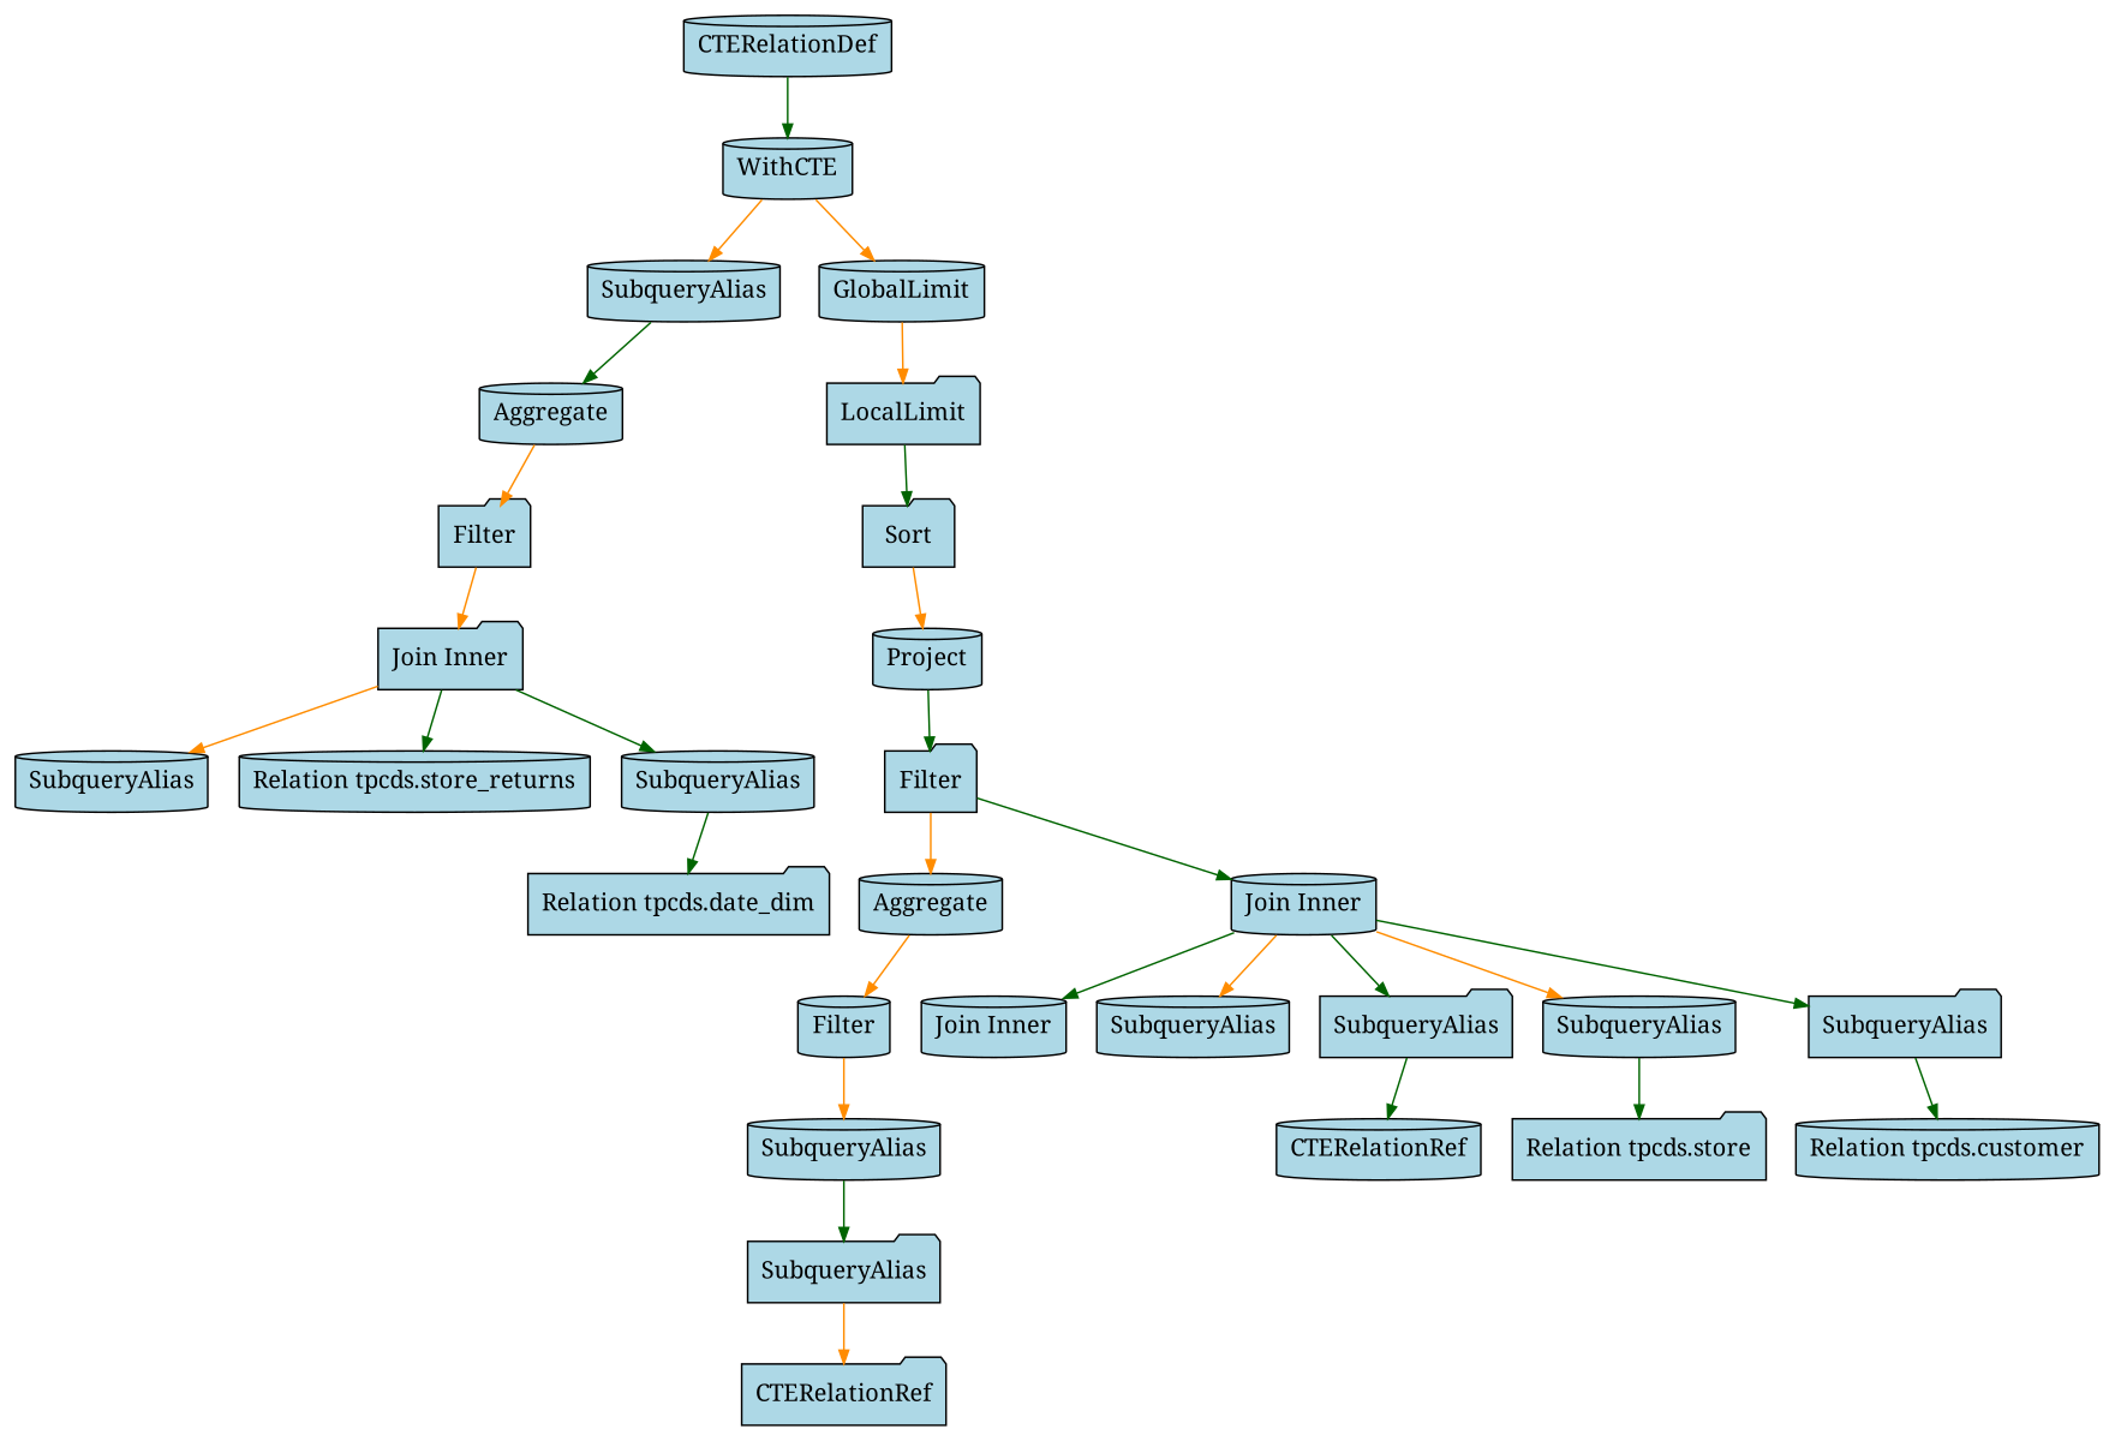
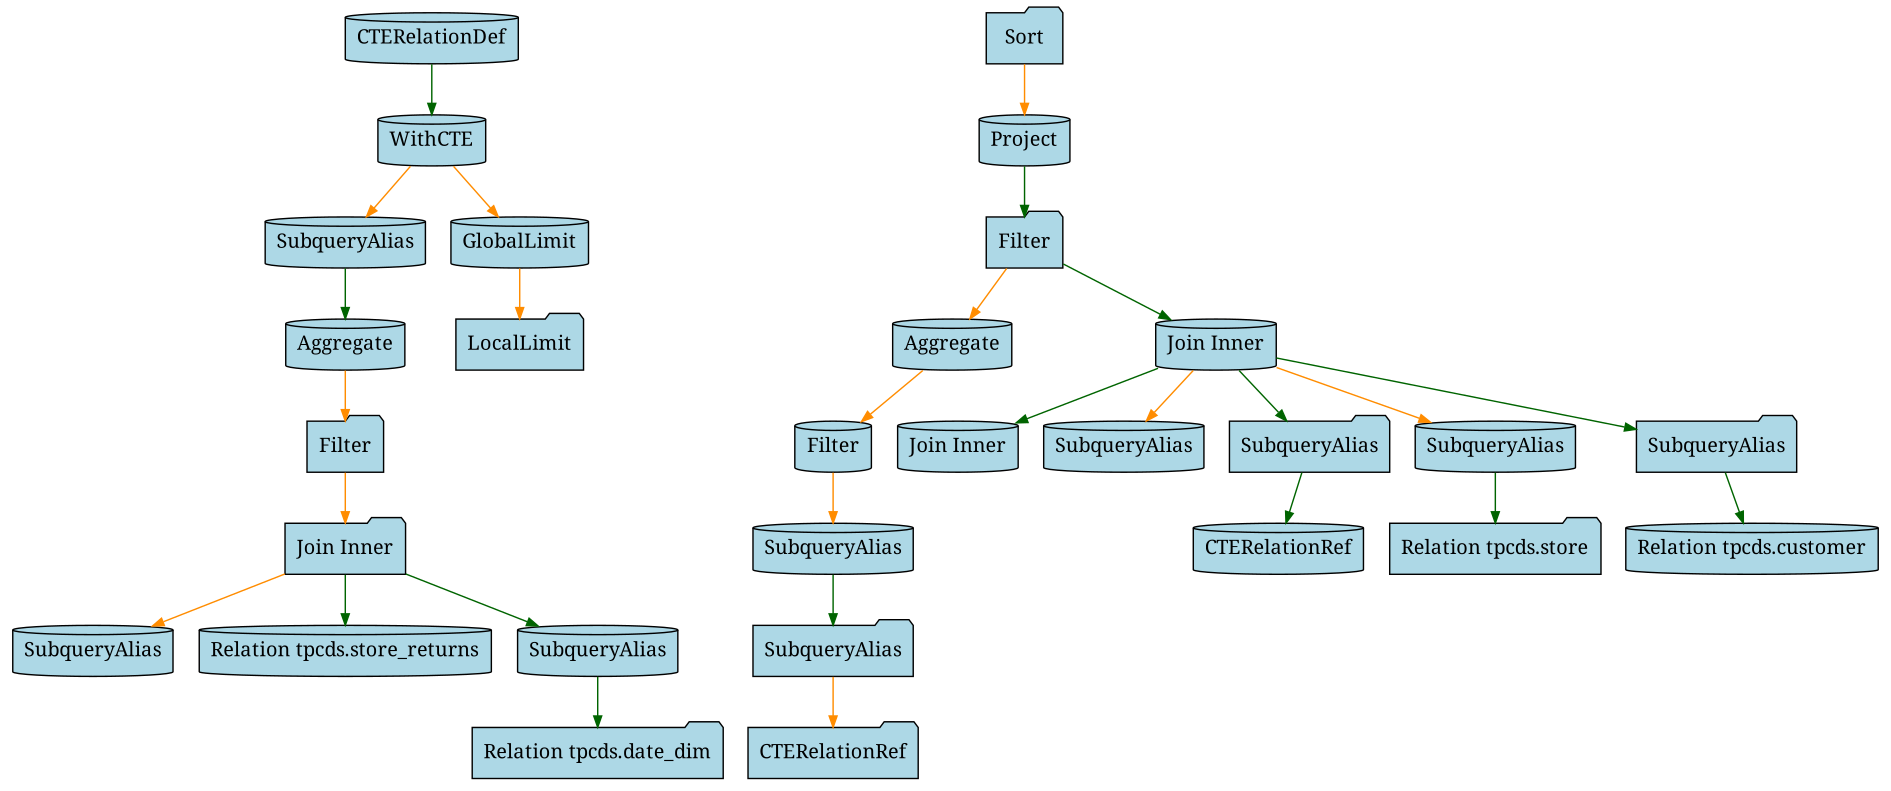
  digraph {
    fontname="Noto Serif"
    rankdir=TB
    node [fillcolor=lightblue fontname="Noto Serif" shape=cylinder style=filled]
    edge [arrowsize=0.8 color=darkgreen fontname="Noto Serif"]
    n1 [label=WithCTE]
    n2 [label=SubqueryAlias]
    n3 [label=GlobalLimit]
    n4 [label=CTERelationDef]
    n5 [label=Aggregate]
    n6 [label=LocalLimit shape=folder]
    n7 [label=Filter shape=folder]
    n8 [label="Join Inner" shape=folder]
    n9 [label=SubqueryAlias]
    n10 [label="Relation tpcds.store_returns"]
    n11 [label=SubqueryAlias]
    n12 [label="Relation tpcds.date_dim" shape=folder]
    n13 [label=Sort shape=folder]
    n14 [label=Project]
    n15 [label=Filter shape=folder]
    n16 [label=Aggregate]
    n17 [label="Join Inner"]
    n18 [label=Filter]
    n19 [label="Join Inner"]
    n20 [label=SubqueryAlias]
    n21 [label=SubqueryAlias shape=folder]
    n22 [label=SubqueryAlias]
    n23 [label=SubqueryAlias shape=folder]
    n24 [label=SubqueryAlias]
    n25 [label=SubqueryAlias shape=folder]
    n26 [label=CTERelationRef shape=folder]
    n27 [label=CTERelationRef]
    n28 [label="Relation tpcds.store" shape=folder]
    n29 [label="Relation tpcds.customer"]
    n1 -> n2 [color=darkorange]
    n1 -> n3 [color=darkorange]
    n2 -> n5
    n3 -> n6 [color=darkorange]
    n4 -> n1
    n5 -> n7 [color=darkorange]
-   n6 -> n13
    n7 -> n8 [color=darkorange]
    n8 -> n9 [color=darkorange]
    n8 -> n10
    n8 -> n11
    n11 -> n12
    n13 -> n14 [color=darkorange]
    n14 -> n15
    n15 -> n16 [color=darkorange]
    n15 -> n17
    n16 -> n18 [color=darkorange]
    n17 -> n19
    n17 -> n20 [color=darkorange]
    n17 -> n21
    n17 -> n22 [color=darkorange]
    n17 -> n23
    n18 -> n24 [color=darkorange]
    n21 -> n27
    n22 -> n28
    n23 -> n29
    n24 -> n25
    n25 -> n26 [color=darkorange]
  }
